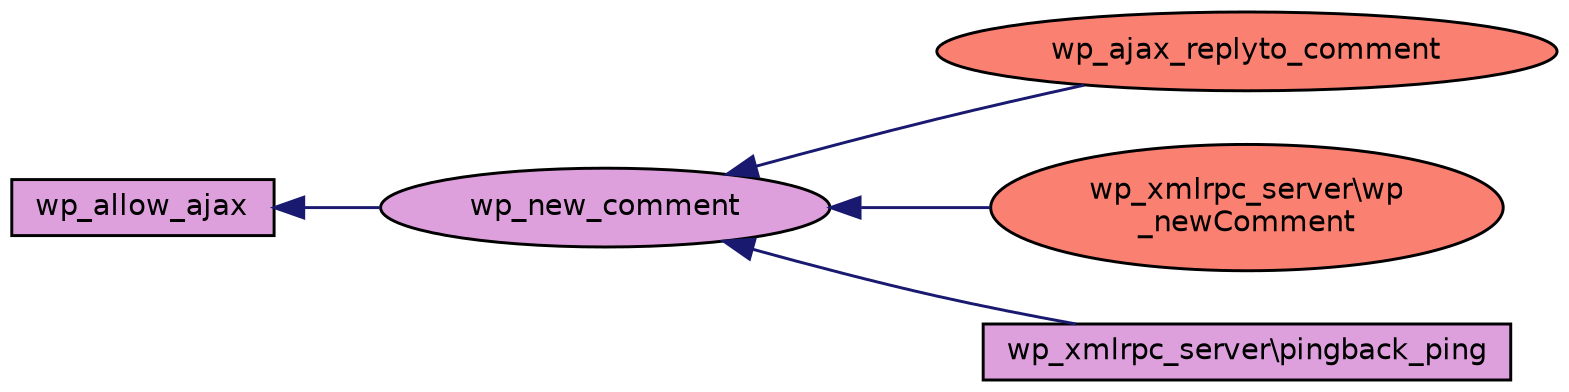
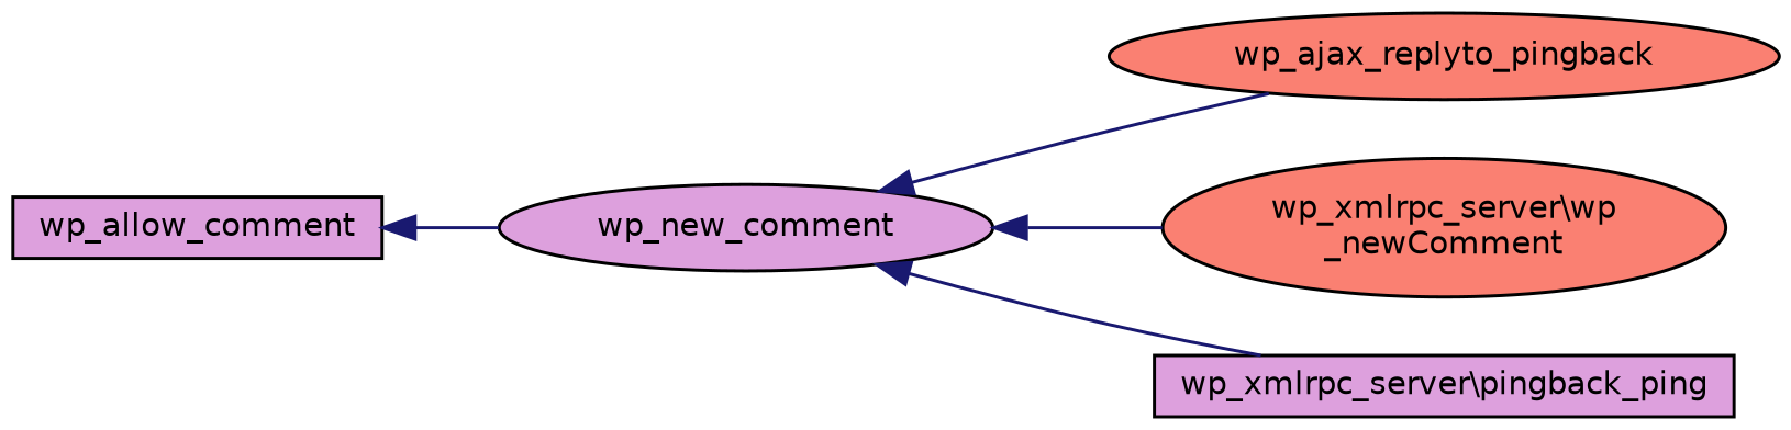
  digraph {
    rankdir=LR
    node [color=black fillcolor=plum fontname=Helvetica fontsize=10 shape=ellipse style=filled]
    edge [color=midnightblue dir=back fontname=Helvetica fontsize=10 labelfontname=Helvetica labelfontsize=10 style=solid]
-   n1 [height=0.2 label=wp_allow_ajax shape=box width=0.4]
+   n1 [height=0.2 label=wp_allow_comment shape=box width=0.4]
    n2 [height=0.2 label=wp_new_comment width=0.4]
-   n3 [fillcolor=salmon height=0.2 label=wp_ajax_replyto_comment width=0.4]
+   n3 [fillcolor=salmon height=0.2 label=wp_ajax_replyto_pingback width=0.4]
    n4 [fillcolor=salmon height=0.2 label="wp_xmlrpc_server\\wp\l_newComment" width=0.4]
    n5 [height=0.2 label="wp_xmlrpc_server\\pingback_ping" shape=box width=0.4]
    n1 -> n2
    n2 -> n3
    n2 -> n4
    n2 -> n5
  }
